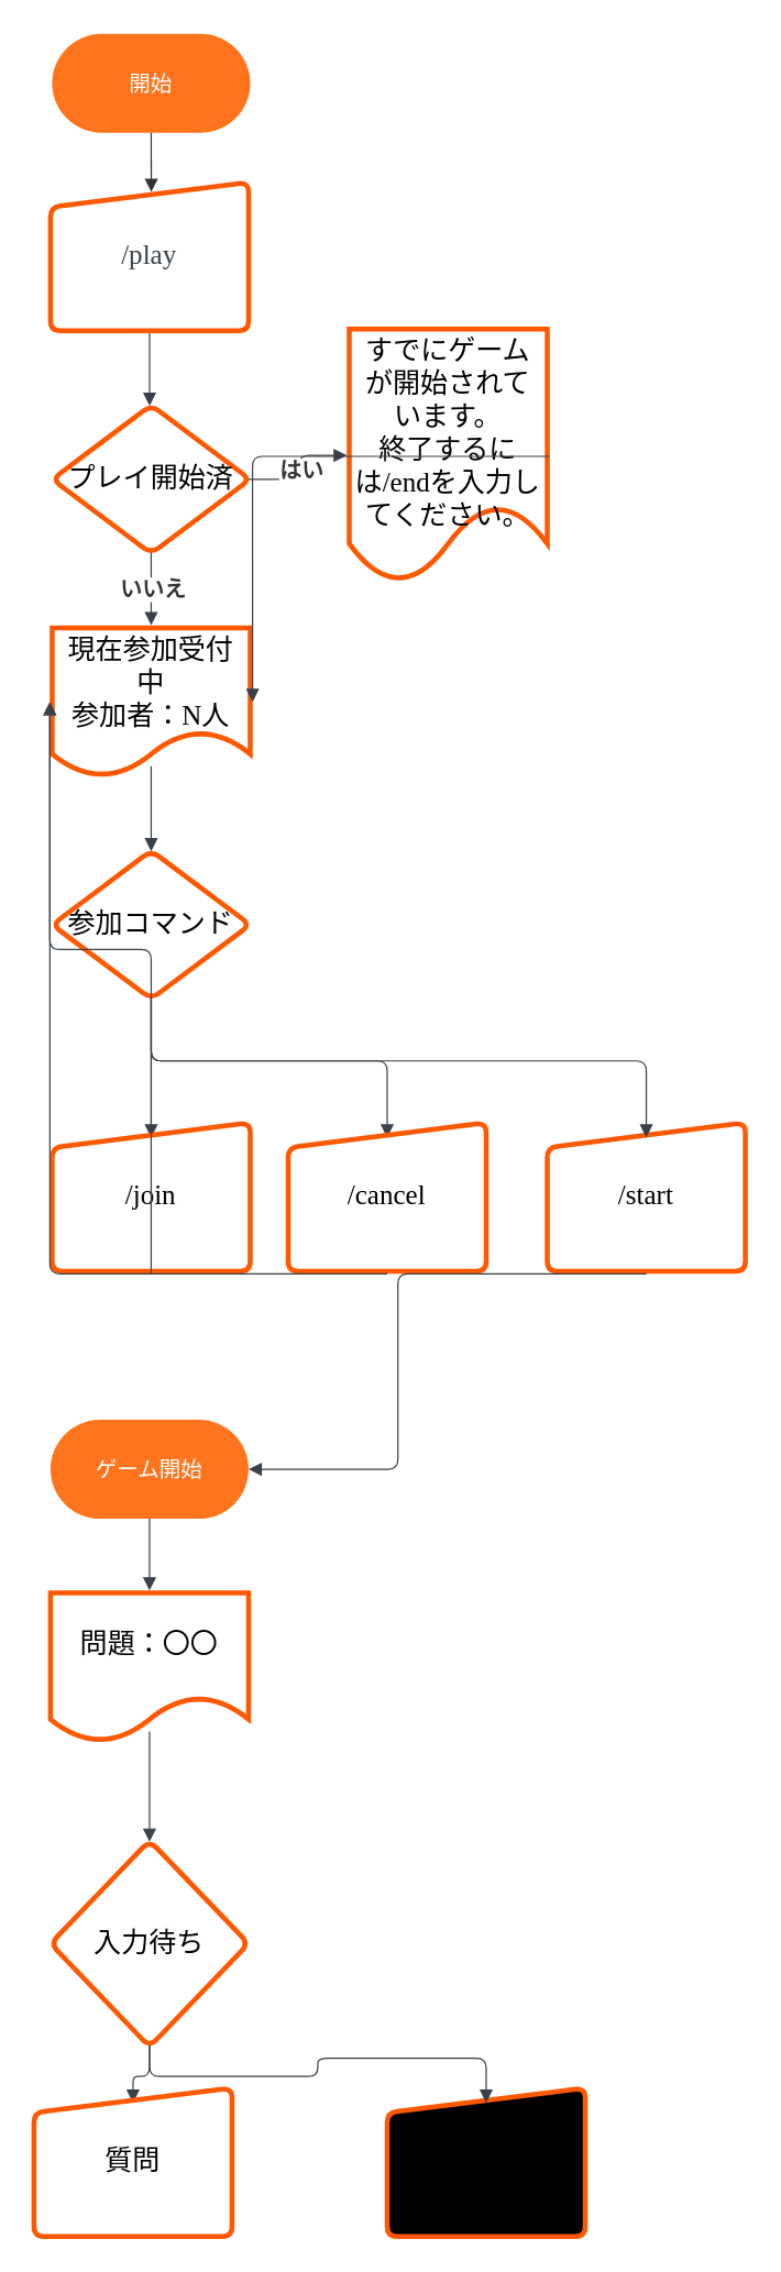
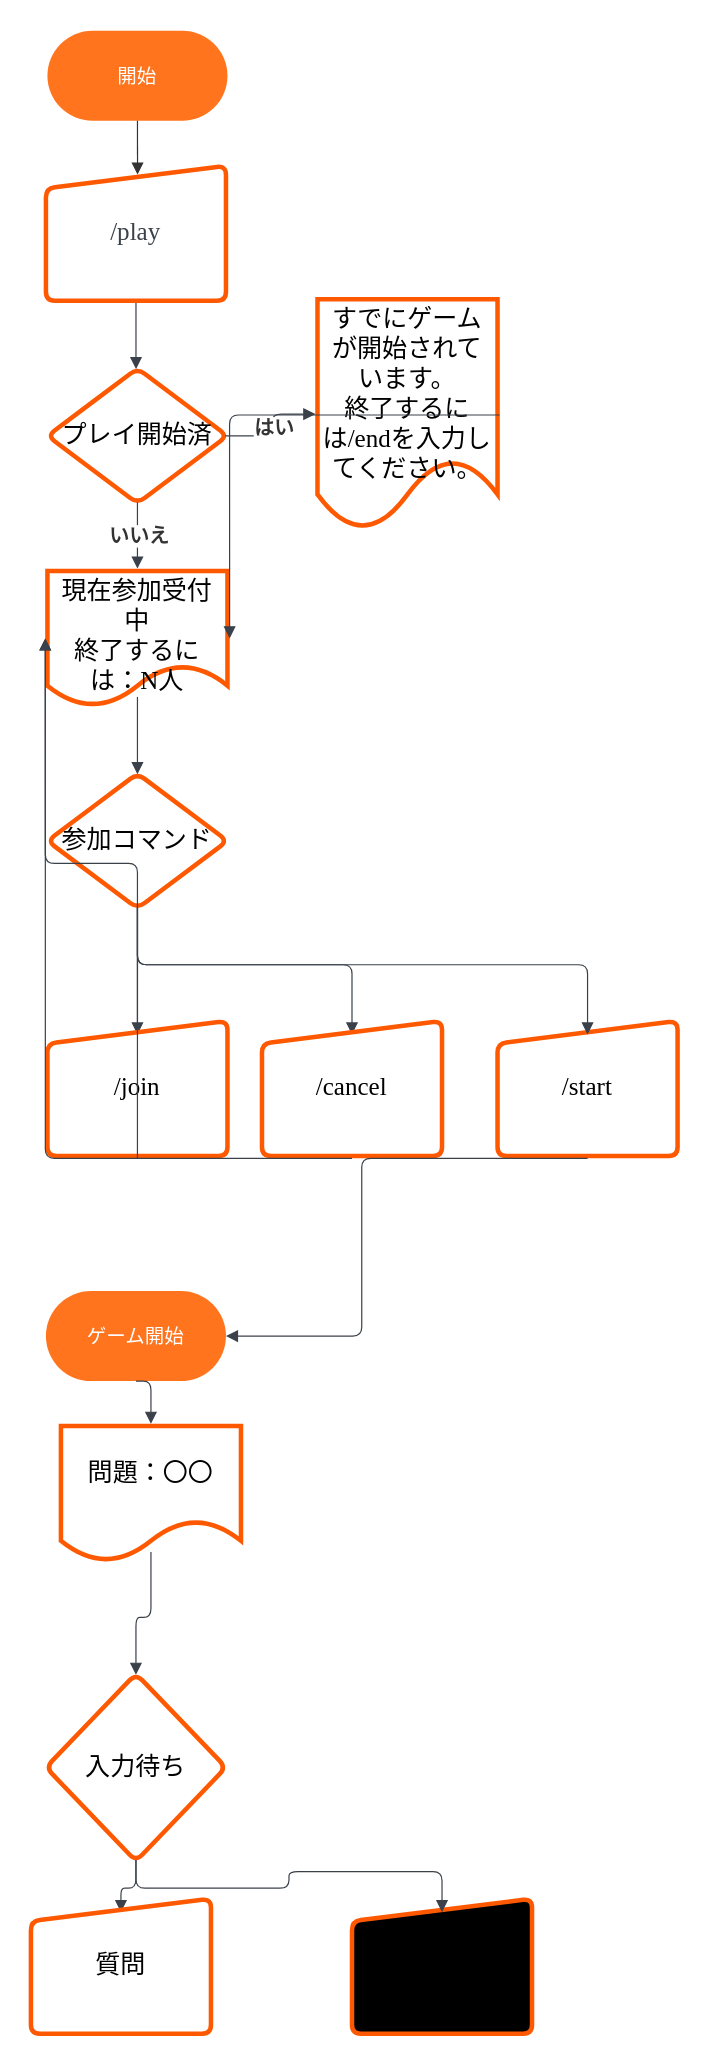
  <mxCell id="0" />
  <mxCell id="1" parent="0" />
  <mxCell id="2" value="開始" style="html=1;overflow=block;blockSpacing=1;whiteSpace=wrap;rounded=1;arcSize=50;fontSize=13;fontFamily=Lucid JP;fontColor=#ffffff;spacing=3.8;strokeOpacity=0;fillOpacity=100;fillColor=#ff741d;strokeWidth=0.8;lucidId=~U465~lUrSb8;" vertex="1" parent="1"><mxGeometry x="31" y="20" width="120" height="60" as="geometry" /></mxCell>
  <mxCell id="3" value="/play" style="html=1;overflow=block;blockSpacing=1;whiteSpace=wrap;shape=manualInput;size=15;fontSize=16.7;fontFamily=Liberation Serif;fontColor=#3a414a;align=center;spacing=3.8;strokeColor=#fe5900;strokeOpacity=100;fillOpacity=100;rounded=1;absoluteArcSize=1;arcSize=12;fillColor=#ffffff;strokeWidth=3;lucidId=~U46HGoSjG18;" vertex="1" parent="1"><mxGeometry x="30" y="110" width="120" height="90" as="geometry" /></mxCell>
  <mxCell id="4" value="" style="html=1;jettySize=18;whiteSpace=wrap;fontSize=13;strokeColor=#333333;strokeOpacity=100;strokeWidth=0.8;rounded=1;arcSize=24;edgeStyle=orthogonalEdgeStyle;startArrow=none;endArrow=block;endFill=1;exitX=0.5;exitY=1;exitPerimeter=0;entryX=0.509;entryY=0.065;entryPerimeter=0;lucidId=~U46H.SjukDl;" edge="1" parent="1" source="2" target="3"><mxGeometry width="100" height="100" relative="1" as="geometry"><Array as="points" /></mxGeometry></mxCell>
  <mxCell id="5" value="プレイ開始済" style="html=1;overflow=block;blockSpacing=1;whiteSpace=wrap;rhombus;fontSize=16.7;fontFamily=Liberation Serif;spacing=3.8;strokeColor=#fe5900;strokeOpacity=100;rounded=1;absoluteArcSize=1;arcSize=12;strokeWidth=3;lucidId=bX46pygX1IwF;" vertex="1" parent="1"><mxGeometry x="31" y="245" width="120" height="90" as="geometry" /></mxCell>
  <mxCell id="6" value="" style="html=1;jettySize=18;whiteSpace=wrap;fontSize=13;strokeColor=#3a414a;strokeOpacity=100;strokeWidth=0.8;rounded=1;arcSize=12;edgeStyle=orthogonalEdgeStyle;startArrow=none;endArrow=block;endFill=1;exitX=0.5;exitY=1.017;exitPerimeter=0;entryX=0.492;entryY=0.006;entryPerimeter=0;lucidId=oX46W3XcybG5;" edge="1" parent="1" source="3" target="5"><mxGeometry width="100" height="100" relative="1" as="geometry"><Array as="points" /></mxGeometry></mxCell>
  <mxCell id="7" value="" style="html=1;jettySize=18;whiteSpace=wrap;fontSize=13.3;fontFamily=Liberation Serif;fontColor=#333333;fontStyle=1;strokeColor=#3a414a;strokeOpacity=100;strokeWidth=0.8;rounded=1;arcSize=12;edgeStyle=orthogonalEdgeStyle;startArrow=none;endArrow=block;endFill=1;exitX=0.5;exitY=0.994;exitPerimeter=0;entryX=0.5;entryY=-0.017;entryPerimeter=0;lucidId=EY46NvbOGxXJ;" edge="1" parent="1" source="5" target="9"><mxGeometry width="100" height="100" relative="1" as="geometry"><Array as="points" /></mxGeometry></mxCell>
  <mxCell id="8" value="いいえ" style="text;html=1;resizable=0;labelBackgroundColor=default;align=center;verticalAlign=middle;fontStyle=1;fontColor=#333333;fontSize=13.3;" vertex="1" parent="7"><mxGeometry relative="1" as="geometry" /></mxCell>
- <mxCell id="9" value="現在参加受付中&#10;参加者：N人" style="html=1;overflow=block;blockSpacing=1;whiteSpace=wrap;shape=document;boundedLbl=1;fontSize=16.7;fontFamily=Liberation Serif;spacing=3.8;strokeColor=#fe5900;strokeOpacity=100;rounded=1;absoluteArcSize=1;arcSize=12;strokeWidth=3;lucidId=EY46ze_tZcAt;" vertex="1" parent="1"><mxGeometry x="31" y="380" width="120" height="90" as="geometry" /></mxCell>
+ <mxCell id="9" value="現在参加受付中&#10;終了するには：N人" style="html=1;overflow=block;blockSpacing=1;whiteSpace=wrap;shape=document;boundedLbl=1;fontSize=16.7;fontFamily=Liberation Serif;spacing=3.8;strokeColor=#fe5900;strokeOpacity=100;rounded=1;absoluteArcSize=1;arcSize=12;strokeWidth=3;lucidId=EY46ze_tZcAt;" vertex="1" parent="1"><mxGeometry x="31" y="380" width="120" height="90" as="geometry" /></mxCell>
  <mxCell id="10" value="" style="html=1;jettySize=18;whiteSpace=wrap;fontSize=13.3;fontFamily=Liberation Serif;fontColor=#333333;fontStyle=1;strokeColor=#3a414a;strokeOpacity=100;strokeWidth=0.8;rounded=1;arcSize=12;edgeStyle=orthogonalEdgeStyle;startArrow=none;endArrow=block;endFill=1;exitX=0.988;exitY=0.5;exitPerimeter=0;entryX=-0.012;entryY=0.5;entryPerimeter=0;lucidId=JY46uP4CWbTt;" edge="1" parent="1" source="5" target="12"><mxGeometry width="100" height="100" relative="1" as="geometry"><Array as="points" /></mxGeometry></mxCell>
  <mxCell id="11" value="はい" style="text;html=1;resizable=0;labelBackgroundColor=default;align=center;verticalAlign=middle;fontStyle=1;fontColor=#333333;fontSize=13.3;" vertex="1" parent="10"><mxGeometry relative="1" as="geometry" /></mxCell>
  <mxCell id="12" value="すでにゲームが開始されています。&#10;終了するには/endを入力してください。" style="html=1;overflow=block;blockSpacing=1;whiteSpace=wrap;shape=document;boundedLbl=1;fontSize=16.7;fontFamily=Liberation Serif;spacing=3.8;strokeColor=#fe5900;strokeOpacity=100;rounded=1;absoluteArcSize=1;arcSize=12;strokeWidth=3;lucidId=JY46ptZgiAvo;" vertex="1" parent="1"><mxGeometry x="211" y="199" width="120" height="153" as="geometry" /></mxCell>
  <mxCell id="13" value="" style="html=1;jettySize=18;whiteSpace=wrap;fontSize=13;strokeColor=#3a414a;strokeOpacity=100;strokeWidth=0.8;rounded=1;arcSize=12;edgeStyle=orthogonalEdgeStyle;startArrow=none;endArrow=block;endFill=1;exitX=0.5;exitY=0.933;exitPerimeter=0;entryX=0.5;entryY=0.006;entryPerimeter=0;lucidId=E646fNaUefCG;" edge="1" parent="1" source="9" target="14"><mxGeometry width="100" height="100" relative="1" as="geometry"><Array as="points" /></mxGeometry></mxCell>
  <mxCell id="14" value="参加コマンド" style="html=1;overflow=block;blockSpacing=1;whiteSpace=wrap;rhombus;fontSize=16.7;fontFamily=Liberation Serif;spacing=3.8;strokeColor=#fe5900;strokeOpacity=100;rounded=1;absoluteArcSize=1;arcSize=12;strokeWidth=3;lucidId=E646n8hSBBIF;" vertex="1" parent="1"><mxGeometry x="31" y="515" width="120" height="90" as="geometry" /></mxCell>
  <mxCell id="15" value="" style="html=1;jettySize=18;whiteSpace=wrap;fontSize=13;strokeColor=#3a414a;strokeOpacity=100;strokeWidth=0.8;rounded=1;arcSize=12;edgeStyle=orthogonalEdgeStyle;startArrow=none;endArrow=block;endFill=1;exitX=0.5;exitY=0.994;exitPerimeter=0;entryX=0.5;entryY=0.1;entryPerimeter=0;lucidId=m7468-tLdPWE;" edge="1" parent="1" source="14" target="16"><mxGeometry width="100" height="100" relative="1" as="geometry"><Array as="points" /></mxGeometry></mxCell>
  <mxCell id="16" value="/join" style="html=1;overflow=block;blockSpacing=1;whiteSpace=wrap;shape=manualInput;size=15;fontSize=16.7;fontFamily=Liberation Serif;spacing=3.8;strokeColor=#fe5900;strokeOpacity=100;rounded=1;absoluteArcSize=1;arcSize=12;strokeWidth=3;lucidId=m746b8loxyOw;" vertex="1" parent="1"><mxGeometry x="31" y="680" width="120" height="90" as="geometry" /></mxCell>
  <mxCell id="17" value="" style="html=1;jettySize=18;whiteSpace=wrap;fontSize=13;strokeColor=#3a414a;strokeOpacity=100;strokeWidth=0.8;rounded=1;arcSize=12;edgeStyle=orthogonalEdgeStyle;startArrow=none;endArrow=block;endFill=1;exitX=0.5;exitY=0.994;exitPerimeter=0;entryX=0.5;entryY=0.1;entryPerimeter=0;lucidId=u846R.E1gD-j;" edge="1" parent="1" source="14" target="18"><mxGeometry width="100" height="100" relative="1" as="geometry"><Array as="points" /></mxGeometry></mxCell>
  <mxCell id="18" value="/cancel" style="html=1;overflow=block;blockSpacing=1;whiteSpace=wrap;shape=manualInput;size=15;fontSize=16.7;fontFamily=Liberation Serif;spacing=3.8;strokeColor=#fe5900;strokeOpacity=100;rounded=1;absoluteArcSize=1;arcSize=12;strokeWidth=3;lucidId=u846xXxP.mW3;" vertex="1" parent="1"><mxGeometry x="174" y="680" width="120" height="90" as="geometry" /></mxCell>
  <mxCell id="19" value="/start" style="html=1;overflow=block;blockSpacing=1;whiteSpace=wrap;shape=manualInput;size=15;fontSize=16.7;fontFamily=Liberation Serif;spacing=3.8;strokeColor=#fe5900;strokeOpacity=100;rounded=1;absoluteArcSize=1;arcSize=12;strokeWidth=3;lucidId=O-46Bwxo8Go.;" vertex="1" parent="1"><mxGeometry x="331" y="680" width="120" height="90" as="geometry" /></mxCell>
  <mxCell id="20" value="" style="html=1;jettySize=18;whiteSpace=wrap;fontSize=13;strokeColor=#3a414a;strokeOpacity=100;strokeWidth=0.8;rounded=1;arcSize=12;edgeStyle=orthogonalEdgeStyle;startArrow=none;endArrow=block;endFill=1;exitX=0.5;exitY=0.994;exitPerimeter=0;entryX=0.5;entryY=0.1;entryPerimeter=0;lucidId=1-469GCzhSOn;" edge="1" parent="1" source="14" target="19"><mxGeometry width="100" height="100" relative="1" as="geometry"><Array as="points" /></mxGeometry></mxCell>
  <mxCell id="21" value="" style="html=1;jettySize=18;whiteSpace=wrap;fontSize=13;strokeColor=#3a414a;strokeOpacity=100;strokeWidth=0.8;rounded=1;arcSize=12;edgeStyle=orthogonalEdgeStyle;startArrow=none;endArrow=block;endFill=1;exitX=0.5;exitY=1.017;exitPerimeter=0;entryX=-0.012;entryY=0.5;entryPerimeter=0;lucidId=.-46UDgsffEk;" edge="1" parent="1" source="16" target="9"><mxGeometry width="100" height="100" relative="1" as="geometry"><Array as="points" /></mxGeometry></mxCell>
  <mxCell id="22" value="" style="html=1;jettySize=18;whiteSpace=wrap;fontSize=13;strokeColor=#3a414a;strokeOpacity=100;strokeWidth=0.8;rounded=1;arcSize=12;edgeStyle=orthogonalEdgeStyle;startArrow=none;endArrow=block;endFill=1;exitX=0.5;exitY=1.017;exitPerimeter=0;entryX=-0.012;entryY=0.5;entryPerimeter=0;lucidId=c_46KuLggkMn;" edge="1" parent="1" source="18" target="9"><mxGeometry width="100" height="100" relative="1" as="geometry"><Array as="points" /></mxGeometry></mxCell>
  <mxCell id="23" value="" style="html=1;jettySize=18;whiteSpace=wrap;fontSize=13;strokeColor=#3a414a;strokeOpacity=100;strokeWidth=0.8;rounded=1;arcSize=12;edgeStyle=orthogonalEdgeStyle;startArrow=none;endArrow=block;endFill=1;exitX=0.5;exitY=1.017;exitPerimeter=0;entryX=1;entryY=0.5;entryPerimeter=0;lucidId=0_46st.Tg1OF;" edge="1" parent="1" source="19" target="24"><mxGeometry width="100" height="100" relative="1" as="geometry"><Array as="points" /></mxGeometry></mxCell>
  <mxCell id="24" value="ゲーム開始" style="html=1;overflow=block;blockSpacing=1;whiteSpace=wrap;rounded=1;arcSize=50;fontSize=13;fontFamily=Lucid JP;fontColor=#ffffff;align=center;spacing=3.8;strokeOpacity=0;fillOpacity=100;fillColor=#ff741d;strokeWidth=0.8;lucidId=2_46xnNCwEn1;" vertex="1" parent="1"><mxGeometry x="30" y="860" width="120" height="60" as="geometry" /></mxCell>
  <mxCell id="25" value="" style="html=1;jettySize=18;whiteSpace=wrap;fontSize=13;strokeColor=#3a414a;strokeOpacity=100;strokeWidth=0.8;rounded=1;arcSize=12;edgeStyle=orthogonalEdgeStyle;startArrow=none;endArrow=block;endFill=1;exitX=1.012;exitY=0.504;exitPerimeter=0;entryX=1.012;entryY=0.5;entryPerimeter=0;lucidId=di56312G_S8A;" edge="1" parent="1" source="12" target="9"><mxGeometry width="100" height="100" relative="1" as="geometry"><Array as="points" /></mxGeometry></mxCell>
- <mxCell id="26" value="問題：〇〇" style="html=1;overflow=block;blockSpacing=1;whiteSpace=wrap;shape=document;boundedLbl=1;fontSize=16.7;fontFamily=Liberation Serif;align=center;spacing=3.8;strokeColor=#fe5900;strokeOpacity=100;fillOpacity=100;rounded=1;absoluteArcSize=1;arcSize=12;fillColor=#ffffff;strokeWidth=3;lucidId=qG56i8TFN4ua;" vertex="1" parent="1"><mxGeometry x="30" y="965" width="120" height="90" as="geometry" /></mxCell>
+ <mxCell id="26" value="問題：〇〇" style="html=1;overflow=block;blockSpacing=1;whiteSpace=wrap;shape=document;boundedLbl=1;fontSize=16.7;fontFamily=Liberation Serif;align=center;spacing=3.8;strokeColor=#fe5900;strokeOpacity=100;fillOpacity=100;rounded=1;absoluteArcSize=1;arcSize=12;fillColor=#ffffff;strokeWidth=3;lucidId=qG56i8TFN4ua;" vertex="1" parent="1"><mxGeometry x="40" y="950" width="120" height="90" as="geometry" /></mxCell>
  <mxCell id="27" value="" style="html=1;jettySize=18;whiteSpace=wrap;fontSize=13;strokeColor=#3a414a;strokeOpacity=100;strokeWidth=0.8;rounded=1;arcSize=12;edgeStyle=orthogonalEdgeStyle;startArrow=none;endArrow=block;endFill=1;exitX=0.5;exitY=1;exitPerimeter=0;entryX=0.5;entryY=-0.017;entryPerimeter=0;lucidId=vG56Q~eC3JCq;" edge="1" parent="1" source="24" target="26"><mxGeometry width="100" height="100" relative="1" as="geometry"><Array as="points" /></mxGeometry></mxCell>
  <mxCell id="28" value="" style="html=1;jettySize=18;whiteSpace=wrap;fontSize=13;strokeColor=#3a414a;strokeOpacity=100;strokeWidth=0.8;rounded=1;arcSize=12;edgeStyle=orthogonalEdgeStyle;startArrow=none;endArrow=block;endFill=1;exitX=0.5;exitY=0.933;exitPerimeter=0;entryX=0.5;entryY=0.006;entryPerimeter=0;lucidId=aa76nVpj2v9U;" edge="1" parent="1" source="26" target="29"><mxGeometry width="100" height="100" relative="1" as="geometry"><Array as="points" /></mxGeometry></mxCell>
  <mxCell id="29" value="入力待ち" style="html=1;overflow=block;blockSpacing=1;whiteSpace=wrap;rhombus;fontSize=16.7;fontFamily=Liberation Serif;align=center;spacing=3.8;strokeColor=#fe5900;strokeOpacity=100;fillOpacity=100;rounded=1;absoluteArcSize=1;arcSize=12;fillColor=#ffffff;strokeWidth=3;lucidId=aa76UMzdjxra;" vertex="1" parent="1"><mxGeometry x="30" y="1115" width="120" height="125" as="geometry" /></mxCell>
  <mxCell id="30" value="" style="html=1;jettySize=18;whiteSpace=wrap;fontSize=13;strokeColor=#3a414a;strokeOpacity=100;strokeWidth=0.8;rounded=1;arcSize=12;edgeStyle=orthogonalEdgeStyle;startArrow=none;endArrow=block;endFill=1;exitX=0.5;exitY=0.994;exitPerimeter=0;entryX=0.5;entryY=0.1;entryPerimeter=0;lucidId=Zhj7ui2WvuuY;" edge="1" parent="1" source="29" target="31"><mxGeometry width="100" height="100" relative="1" as="geometry"><Array as="points" /></mxGeometry></mxCell>
  <mxCell id="31" value="質問" style="html=1;overflow=block;blockSpacing=1;whiteSpace=wrap;shape=manualInput;size=15;fontSize=16.7;fontFamily=Liberation Serif;align=center;spacing=3.8;strokeColor=#fe5900;strokeOpacity=100;fillOpacity=100;rounded=1;absoluteArcSize=1;arcSize=12;fillColor=#ffffff;strokeWidth=3;lucidId=Zhj7LFXI9Fl9;" vertex="1" parent="1"><mxGeometry x="20" y="1265" width="120" height="90" as="geometry" /></mxCell>
  <mxCell id="32" value="回答" style="html=1;overflow=block;blockSpacing=1;whiteSpace=wrap;shape=manualInput;size=15;fontSize=16.7;fontFamily=Liberation Serif;align=center;spacing=3.8;strokeColor=#fe5900;strokeOpacity=100;rounded=1;absoluteArcSize=1;arcSize=12;fillColor=#unset;strokeWidth=3;lucidId=Dij7EEe5N2uN;" vertex="1" parent="1"><mxGeometry x="234" y="1265" width="120" height="90" as="geometry" /></mxCell>
  <mxCell id="33" value="" style="html=1;jettySize=18;whiteSpace=wrap;fontSize=13;strokeColor=#3a414a;strokeOpacity=100;strokeWidth=0.8;rounded=1;arcSize=12;edgeStyle=orthogonalEdgeStyle;startArrow=none;endArrow=block;endFill=1;exitX=0.5;exitY=0.994;exitPerimeter=0;entryX=0.5;entryY=0.1;entryPerimeter=0;lucidId=Qij7IqYSOQw6;" edge="1" parent="1" source="29" target="32"><mxGeometry width="100" height="100" relative="1" as="geometry"><Array as="points" /></mxGeometry></mxCell>
  <mxCell id="34" value="" style="text;html=1;resizable=0;labelBackgroundColor=default;align=center;verticalAlign=middle;fontSize=13;" vertex="1" parent="33"><mxGeometry x="-0.746" relative="1" as="geometry" /></mxCell>
